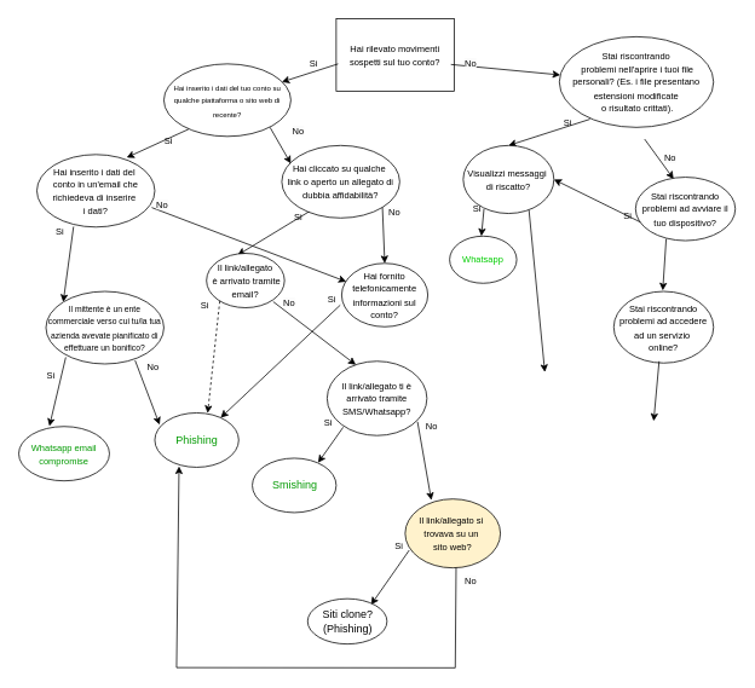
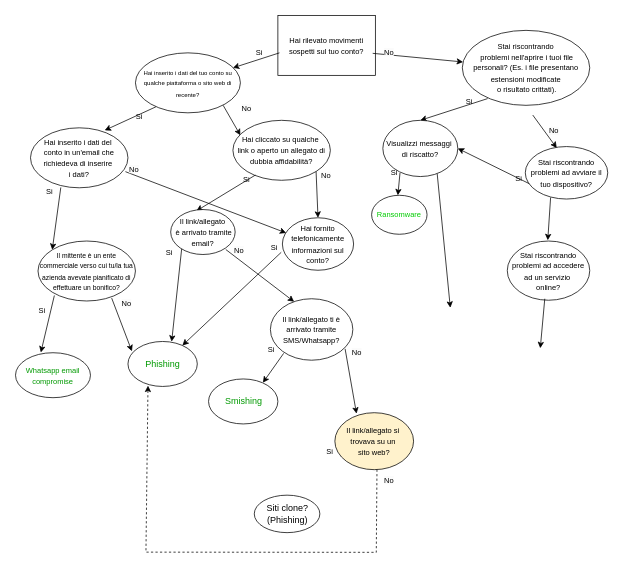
  <mxCell id="0" />
  <mxCell id="1" parent="0" />
  <mxCell id="2" value="&lt;font style=&quot;font-size: 10px;&quot;&gt;Hai rilevato movimenti sospetti sul tuo conto?&lt;/font&gt;" style="whiteSpace=wrap;html=1;rounded=0;" parent="1" vertex="1"><mxGeometry x="370" y="20" width="130" height="80" as="geometry" /></mxCell>
  <mxCell id="3" value="&lt;font style=&quot;font-size: 10px;&quot;&gt;Stai riscontrando&lt;/font&gt;&lt;div&gt;&lt;font style=&quot;font-size: 10px;&quot;&gt;&amp;nbsp;problemi nell'aprire i tuoi file personali? (Es. i file presentano estensioni modificate&lt;/font&gt;&lt;/div&gt;&lt;div&gt;&lt;font style=&quot;font-size: 10px;&quot;&gt;&amp;nbsp;o risultato crittati).&lt;/font&gt;&lt;/div&gt;" style="ellipse;whiteSpace=wrap;html=1;" parent="1" vertex="1"><mxGeometry x="616" y="40" width="170" height="100" as="geometry" /></mxCell>
  <mxCell id="4" value="&lt;font style=&quot;font-size: 8px;&quot;&gt;Hai inserito i dati del tuo conto su qualche piattaforma o sito web di recente?&lt;/font&gt;" style="ellipse;whiteSpace=wrap;html=1;" parent="1" vertex="1"><mxGeometry x="180" y="70" width="140" height="80" as="geometry" /></mxCell>
  <mxCell id="5" value="" style="endArrow=classic;html=1;rounded=0;exitX=0.016;exitY=0.625;exitDx=0;exitDy=0;exitPerimeter=0;entryX=0.929;entryY=0.25;entryDx=0;entryDy=0;entryPerimeter=0;" parent="1" source="2" target="4" edge="1"><mxGeometry width="50" height="50" relative="1" as="geometry"><mxPoint x="340" y="180" as="sourcePoint" /><mxPoint x="310" y="110" as="targetPoint" /></mxGeometry></mxCell>
  <mxCell id="6" value="" style="endArrow=classic;html=1;rounded=0;exitX=0.973;exitY=0.633;exitDx=0;exitDy=0;exitPerimeter=0;" parent="1" source="2" target="3" edge="1"><mxGeometry width="50" height="50" relative="1" as="geometry"><mxPoint x="493" y="110" as="sourcePoint" /><mxPoint x="430" y="132" as="targetPoint" /></mxGeometry></mxCell>
  <mxCell id="7" value="&lt;font style=&quot;font-size: 10px;&quot;&gt;Si&lt;/font&gt;" style="text;html=1;align=center;verticalAlign=middle;resizable=0;points=[];autosize=1;strokeColor=none;fillColor=none;" parent="1" vertex="1"><mxGeometry x="330" y="55" width="30" height="30" as="geometry" /></mxCell>
  <mxCell id="8" value="&lt;span style=&quot;color: rgb(0, 0, 0); font-family: Helvetica; font-size: 10px; font-style: normal; font-variant-ligatures: normal; font-variant-caps: normal; font-weight: 400; letter-spacing: normal; orphans: 2; text-align: center; text-indent: 0px; text-transform: none; widows: 2; word-spacing: 0px; -webkit-text-stroke-width: 0px; white-space: nowrap; background-color: rgb(251, 251, 251); text-decoration-thickness: initial; text-decoration-style: initial; text-decoration-color: initial; display: inline !important; float: none;&quot;&gt;No&lt;/span&gt;" style="text;whiteSpace=wrap;html=1;" parent="1" vertex="1"><mxGeometry x="510" y="55" width="20" height="20" as="geometry" /></mxCell>
  <mxCell id="9" value="&lt;font style=&quot;font-size: 10px;&quot;&gt;Si&lt;/font&gt;" style="text;html=1;align=center;verticalAlign=middle;resizable=0;points=[];autosize=1;strokeColor=none;fillColor=none;" parent="1" vertex="1"><mxGeometry x="170" y="140" width="30" height="30" as="geometry" /></mxCell>
  <mxCell id="10" value="" style="endArrow=classic;html=1;rounded=0;exitX=0.195;exitY=0.9;exitDx=0;exitDy=0;exitPerimeter=0;entryX=0.761;entryY=0.042;entryDx=0;entryDy=0;entryPerimeter=0;" parent="1" source="4" edge="1" target="16"><mxGeometry width="50" height="50" relative="1" as="geometry"><mxPoint x="212" y="140" as="sourcePoint" /><mxPoint x="170" y="180" as="targetPoint" /></mxGeometry></mxCell>
  <mxCell id="11" value="&lt;font style=&quot;font-size: 10px;&quot;&gt;Si&lt;/font&gt;" style="text;html=1;align=center;verticalAlign=middle;resizable=0;points=[];autosize=1;strokeColor=none;fillColor=none;" vertex="1" parent="1"><mxGeometry x="610" y="120" width="30" height="30" as="geometry" /></mxCell>
  <mxCell id="12" value="" style="endArrow=classic;html=1;rounded=0;exitX=0.199;exitY=0.91;exitDx=0;exitDy=0;exitPerimeter=0;entryX=0.5;entryY=0;entryDx=0;entryDy=0;" edge="1" parent="1" source="3" target="53"><mxGeometry width="50" height="50" relative="1" as="geometry"><mxPoint x="585.5" y="146" as="sourcePoint" /><mxPoint x="570" y="191" as="targetPoint" /></mxGeometry></mxCell>
  <mxCell id="13" value="&lt;span style=&quot;color: rgb(0, 0, 0); font-family: Helvetica; font-size: 10px; font-style: normal; font-variant-ligatures: normal; font-variant-caps: normal; font-weight: 400; letter-spacing: normal; orphans: 2; text-align: center; text-indent: 0px; text-transform: none; widows: 2; word-spacing: 0px; -webkit-text-stroke-width: 0px; white-space: nowrap; background-color: rgb(251, 251, 251); text-decoration-thickness: initial; text-decoration-style: initial; text-decoration-color: initial; display: inline !important; float: none;&quot;&gt;No&lt;/span&gt;" style="text;whiteSpace=wrap;html=1;" vertex="1" parent="1"><mxGeometry x="320" y="130" width="20" height="20" as="geometry" /></mxCell>
  <mxCell id="14" value="" style="endArrow=classic;html=1;rounded=0;exitX=0.195;exitY=0.9;exitDx=0;exitDy=0;exitPerimeter=0;" edge="1" parent="1"><mxGeometry width="50" height="50" relative="1" as="geometry"><mxPoint x="297" y="140" as="sourcePoint" /><mxPoint x="320" y="180" as="targetPoint" /></mxGeometry></mxCell>
  <mxCell id="15" value="&lt;span style=&quot;font-size: 10px;&quot;&gt;Hai cliccato su qualche&amp;nbsp;&lt;/span&gt;&lt;div&gt;&lt;span style=&quot;font-size: 10px;&quot;&gt;link o aperto un allegato di dubbia affidabilità?&lt;/span&gt;&lt;/div&gt;" style="ellipse;whiteSpace=wrap;html=1;" vertex="1" parent="1"><mxGeometry x="310" y="160" width="130" height="80" as="geometry" /></mxCell>
  <mxCell id="16" value="&lt;font style=&quot;font-size: 10px;&quot;&gt;Hai inserito i dati del&amp;nbsp;&lt;/font&gt;&lt;div&gt;&lt;font style=&quot;font-size: 10px;&quot;&gt;conto in un'email che richiedeva di inserire&amp;nbsp;&lt;/font&gt;&lt;/div&gt;&lt;div&gt;&lt;font style=&quot;font-size: 10px;&quot;&gt;i dati?&lt;/font&gt;&lt;/div&gt;" style="ellipse;whiteSpace=wrap;html=1;" vertex="1" parent="1"><mxGeometry x="40" y="170" width="130" height="80" as="geometry" /></mxCell>
  <mxCell id="17" value="&lt;span style=&quot;color: rgb(0, 0, 0); font-family: Helvetica; font-size: 10px; font-style: normal; font-variant-ligatures: normal; font-variant-caps: normal; font-weight: 400; letter-spacing: normal; orphans: 2; text-align: center; text-indent: 0px; text-transform: none; widows: 2; word-spacing: 0px; -webkit-text-stroke-width: 0px; white-space: nowrap; background-color: rgb(251, 251, 251); text-decoration-thickness: initial; text-decoration-style: initial; text-decoration-color: initial; display: inline !important; float: none;&quot;&gt;No&lt;/span&gt;" style="text;whiteSpace=wrap;html=1;" vertex="1" parent="1"><mxGeometry x="730" y="160" width="20" height="20" as="geometry" /></mxCell>
  <mxCell id="18" value="" style="endArrow=classic;html=1;rounded=0;exitX=0.973;exitY=0.633;exitDx=0;exitDy=0;exitPerimeter=0;" edge="1" parent="1"><mxGeometry width="50" height="50" relative="1" as="geometry"><mxPoint x="710" y="153" as="sourcePoint" /><mxPoint x="742" y="197" as="targetPoint" /></mxGeometry></mxCell>
  <mxCell id="19" value="" style="endArrow=classic;html=1;rounded=0;exitX=0.195;exitY=0.9;exitDx=0;exitDy=0;exitPerimeter=0;entryX=0.398;entryY=0.032;entryDx=0;entryDy=0;entryPerimeter=0;" edge="1" parent="1" target="34"><mxGeometry width="50" height="50" relative="1" as="geometry"><mxPoint x="340" y="233" as="sourcePoint" /><mxPoint x="330" y="290" as="targetPoint" /></mxGeometry></mxCell>
  <mxCell id="20" value="" style="endArrow=classic;html=1;rounded=0;exitX=1;exitY=1;exitDx=0;exitDy=0;entryX=0.5;entryY=0;entryDx=0;entryDy=0;" edge="1" parent="1" source="15" target="21"><mxGeometry width="50" height="50" relative="1" as="geometry"><mxPoint x="417" y="229" as="sourcePoint" /><mxPoint x="423.03" y="272.36" as="targetPoint" /></mxGeometry></mxCell>
  <mxCell id="21" value="&lt;span style=&quot;font-size: 10px;&quot;&gt;Hai fornito telefonicamente informazioni sul conto?&lt;/span&gt;" style="ellipse;whiteSpace=wrap;html=1;" vertex="1" parent="1"><mxGeometry x="376" y="290" width="95" height="70" as="geometry" /></mxCell>
  <mxCell id="22" value="" style="endArrow=classic;html=1;rounded=0;exitX=0.311;exitY=0.994;exitDx=0;exitDy=0;exitPerimeter=0;entryX=0;entryY=0;entryDx=0;entryDy=0;" edge="1" parent="1" source="16" target="23"><mxGeometry width="50" height="50" relative="1" as="geometry"><mxPoint x="82" y="254" as="sourcePoint" /><mxPoint x="78" y="299" as="targetPoint" /></mxGeometry></mxCell>
  <mxCell id="23" value="&lt;font style=&quot;font-size: 9px;&quot;&gt;Il mittente è un ente commerciale verso cui tu/la tua azienda avevate pianificato di effettuare un bonifico?&lt;/font&gt;" style="ellipse;whiteSpace=wrap;html=1;" vertex="1" parent="1"><mxGeometry x="50" y="321" width="130" height="80" as="geometry" /></mxCell>
  <mxCell id="24" value="&lt;font style=&quot;font-size: 10px;&quot;&gt;Si&lt;/font&gt;" style="text;html=1;align=center;verticalAlign=middle;resizable=0;points=[];autosize=1;strokeColor=none;fillColor=none;" vertex="1" parent="1"><mxGeometry x="50" y="240" width="30" height="30" as="geometry" /></mxCell>
  <mxCell id="25" value="" style="endArrow=classic;html=1;rounded=0;exitX=0.756;exitY=0.952;exitDx=0;exitDy=0;exitPerimeter=0;entryX=0.057;entryY=0.218;entryDx=0;entryDy=0;entryPerimeter=0;" edge="1" parent="1" source="23" target="33"><mxGeometry width="50" height="50" relative="1" as="geometry"><mxPoint x="157" y="370" as="sourcePoint" /><mxPoint x="180" y="410" as="targetPoint" /></mxGeometry></mxCell>
  <mxCell id="26" value="" style="endArrow=classic;html=1;rounded=0;exitX=0.974;exitY=0.731;exitDx=0;exitDy=0;exitPerimeter=0;entryX=0.053;entryY=0.289;entryDx=0;entryDy=0;entryPerimeter=0;" edge="1" parent="1" source="16" target="21"><mxGeometry width="50" height="50" relative="1" as="geometry"><mxPoint x="210" y="240" as="sourcePoint" /><mxPoint x="280" y="280" as="targetPoint" /></mxGeometry></mxCell>
  <mxCell id="27" value="&lt;span style=&quot;color: rgb(0, 0, 0); font-family: Helvetica; font-size: 10px; font-style: normal; font-variant-ligatures: normal; font-variant-caps: normal; font-weight: 400; letter-spacing: normal; orphans: 2; text-align: center; text-indent: 0px; text-transform: none; widows: 2; word-spacing: 0px; -webkit-text-stroke-width: 0px; white-space: nowrap; background-color: rgb(251, 251, 251); text-decoration-thickness: initial; text-decoration-style: initial; text-decoration-color: initial; display: inline !important; float: none;&quot;&gt;No&lt;/span&gt;" style="text;whiteSpace=wrap;html=1;" vertex="1" parent="1"><mxGeometry x="170" y="211" width="20" height="20" as="geometry" /></mxCell>
  <mxCell id="28" value="&lt;span style=&quot;color: rgb(0, 0, 0); font-family: Helvetica; font-size: 10px; font-style: normal; font-variant-ligatures: normal; font-variant-caps: normal; font-weight: 400; letter-spacing: normal; orphans: 2; text-align: center; text-indent: 0px; text-transform: none; widows: 2; word-spacing: 0px; -webkit-text-stroke-width: 0px; white-space: nowrap; background-color: rgb(251, 251, 251); text-decoration-thickness: initial; text-decoration-style: initial; text-decoration-color: initial; display: inline !important; float: none;&quot;&gt;No&lt;/span&gt;" style="text;whiteSpace=wrap;html=1;" vertex="1" parent="1"><mxGeometry x="426" y="220" width="20" height="20" as="geometry" /></mxCell>
  <mxCell id="29" value="&lt;span style=&quot;color: rgb(0, 0, 0); font-family: Helvetica; font-size: 10px; font-style: normal; font-variant-ligatures: normal; font-variant-caps: normal; font-weight: 400; letter-spacing: normal; orphans: 2; text-align: center; text-indent: 0px; text-transform: none; widows: 2; word-spacing: 0px; -webkit-text-stroke-width: 0px; white-space: nowrap; background-color: rgb(251, 251, 251); text-decoration-thickness: initial; text-decoration-style: initial; text-decoration-color: initial; display: inline !important; float: none;&quot;&gt;No&lt;/span&gt;" style="text;whiteSpace=wrap;html=1;" vertex="1" parent="1"><mxGeometry x="160" y="390" width="20" height="20" as="geometry" /></mxCell>
  <mxCell id="30" value="" style="endArrow=classic;html=1;rounded=0;exitX=0.168;exitY=0.908;exitDx=0;exitDy=0;exitPerimeter=0;entryX=0.338;entryY=-0.006;entryDx=0;entryDy=0;entryPerimeter=0;" edge="1" parent="1" source="23" target="32"><mxGeometry width="50" height="50" relative="1" as="geometry"><mxPoint x="78" y="375" as="sourcePoint" /><mxPoint x="74" y="420" as="targetPoint" /></mxGeometry></mxCell>
  <mxCell id="31" value="&lt;font style=&quot;font-size: 10px;&quot;&gt;Si&lt;/font&gt;" style="text;html=1;align=center;verticalAlign=middle;resizable=0;points=[];autosize=1;strokeColor=none;fillColor=none;" vertex="1" parent="1"><mxGeometry x="40" y="398" width="30" height="30" as="geometry" /></mxCell>
  <mxCell id="32" value="&lt;font color=&quot;#009900&quot; size=&quot;1&quot;&gt;Whatsapp email compromise&lt;/font&gt;" style="ellipse;whiteSpace=wrap;html=1;" vertex="1" parent="1"><mxGeometry x="20" y="470" width="100" height="60" as="geometry" /></mxCell>
  <mxCell id="33" value="&lt;font color=&quot;#009900&quot;&gt;Phishing&lt;/font&gt;" style="ellipse;whiteSpace=wrap;html=1;" vertex="1" parent="1"><mxGeometry x="170" y="455" width="92.5" height="60" as="geometry" /></mxCell>
  <mxCell id="34" value="&lt;span style=&quot;font-size: 10px;&quot;&gt;Il link/allegato&lt;/span&gt;&lt;div&gt;&lt;span style=&quot;font-size: 10px;&quot;&gt;&amp;nbsp;è arrivato tramite email?&lt;/span&gt;&lt;/div&gt;" style="ellipse;whiteSpace=wrap;html=1;" vertex="1" parent="1"><mxGeometry x="227" y="279" width="86" height="60" as="geometry" /></mxCell>
  <mxCell id="35" value="&lt;font style=&quot;font-size: 10px;&quot;&gt;Si&lt;/font&gt;" style="text;html=1;align=center;verticalAlign=middle;resizable=0;points=[];autosize=1;strokeColor=none;fillColor=none;" vertex="1" parent="1"><mxGeometry x="313" y="224" width="30" height="30" as="geometry" /></mxCell>
- <mxCell id="36" value="" style="endArrow=classic;html=1;rounded=0;exitX=0.17;exitY=0.878;exitDx=0;exitDy=0;entryX=0.63;entryY=0.005;entryDx=0;entryDy=0;entryPerimeter=0;exitPerimeter=0;dashed=1;" edge="1" parent="1" source="34" target="33"><mxGeometry width="50" height="50" relative="1" as="geometry"><mxPoint x="294" y="349.5" as="sourcePoint" /><mxPoint x="230" y="400" as="targetPoint" /></mxGeometry></mxCell>
+ <mxCell id="36" value="" style="endArrow=classic;html=1;rounded=0;exitX=0.17;exitY=0.878;exitDx=0;exitDy=0;entryX=0.63;entryY=0.005;entryDx=0;entryDy=0;entryPerimeter=0;exitPerimeter=0;" edge="1" parent="1" source="34" target="33"><mxGeometry width="50" height="50" relative="1" as="geometry"><mxPoint x="294" y="349.5" as="sourcePoint" /><mxPoint x="230" y="400" as="targetPoint" /></mxGeometry></mxCell>
  <mxCell id="37" value="" style="endArrow=classic;html=1;rounded=0;exitX=0.855;exitY=0.889;exitDx=0;exitDy=0;entryX=0.288;entryY=0.049;entryDx=0;entryDy=0;entryPerimeter=0;exitPerimeter=0;" edge="1" parent="1" source="34" target="38"><mxGeometry width="50" height="50" relative="1" as="geometry"><mxPoint x="360" y="348.32" as="sourcePoint" /><mxPoint x="390" y="400" as="targetPoint" /></mxGeometry></mxCell>
  <mxCell id="38" value="&lt;span style=&quot;font-size: 10px;&quot;&gt;Il link/allegato ti è arrivato tramite SMS/Whatsapp?&lt;/span&gt;" style="ellipse;whiteSpace=wrap;html=1;" vertex="1" parent="1"><mxGeometry x="360" y="398" width="110" height="82" as="geometry" /></mxCell>
  <mxCell id="39" value="&lt;font style=&quot;font-size: 10px;&quot;&gt;Si&lt;/font&gt;" style="text;html=1;align=center;verticalAlign=middle;resizable=0;points=[];autosize=1;strokeColor=none;fillColor=none;" vertex="1" parent="1"><mxGeometry x="210" y="321" width="30" height="30" as="geometry" /></mxCell>
  <mxCell id="40" value="" style="endArrow=classic;html=1;rounded=0;exitX=0.161;exitY=0.888;exitDx=0;exitDy=0;exitPerimeter=0;" edge="1" parent="1" source="38"><mxGeometry width="50" height="50" relative="1" as="geometry"><mxPoint x="376" y="460" as="sourcePoint" /><mxPoint x="350" y="510" as="targetPoint" /></mxGeometry></mxCell>
  <mxCell id="41" value="&lt;font color=&quot;#009900&quot;&gt;Smishing&lt;/font&gt;" style="ellipse;whiteSpace=wrap;html=1;" vertex="1" parent="1"><mxGeometry x="277.5" y="505" width="92.5" height="60" as="geometry" /></mxCell>
  <mxCell id="42" value="" style="endArrow=classic;html=1;rounded=0;exitX=-0.016;exitY=0.658;exitDx=0;exitDy=0;exitPerimeter=0;" edge="1" parent="1" source="21" target="33"><mxGeometry width="50" height="50" relative="1" as="geometry"><mxPoint x="402" y="330.5" as="sourcePoint" /><mxPoint x="348" y="380" as="targetPoint" /></mxGeometry></mxCell>
  <mxCell id="43" value="&lt;font style=&quot;font-size: 10px;&quot;&gt;Si&lt;/font&gt;" style="text;html=1;align=center;verticalAlign=middle;resizable=0;points=[];autosize=1;strokeColor=none;fillColor=none;" vertex="1" parent="1"><mxGeometry x="350" y="314" width="30" height="30" as="geometry" /></mxCell>
  <mxCell id="44" value="&lt;font style=&quot;font-size: 10px;&quot;&gt;Si&lt;/font&gt;" style="text;html=1;align=center;verticalAlign=middle;resizable=0;points=[];autosize=1;strokeColor=none;fillColor=none;" vertex="1" parent="1"><mxGeometry x="346" y="450" width="30" height="30" as="geometry" /></mxCell>
  <mxCell id="45" value="&lt;span style=&quot;color: rgb(0, 0, 0); font-family: Helvetica; font-size: 10px; font-style: normal; font-variant-ligatures: normal; font-variant-caps: normal; font-weight: 400; letter-spacing: normal; orphans: 2; text-align: center; text-indent: 0px; text-transform: none; widows: 2; word-spacing: 0px; -webkit-text-stroke-width: 0px; white-space: nowrap; background-color: rgb(251, 251, 251); text-decoration-thickness: initial; text-decoration-style: initial; text-decoration-color: initial; display: inline !important; float: none;&quot;&gt;No&lt;/span&gt;" style="text;whiteSpace=wrap;html=1;" vertex="1" parent="1"><mxGeometry x="310" y="319" width="20" height="20" as="geometry" /></mxCell>
  <mxCell id="46" value="" style="endArrow=classic;html=1;rounded=0;exitX=0.906;exitY=0.815;exitDx=0;exitDy=0;exitPerimeter=0;entryX=0.275;entryY=0.017;entryDx=0;entryDy=0;entryPerimeter=0;" edge="1" parent="1" source="38" target="47"><mxGeometry width="50" height="50" relative="1" as="geometry"><mxPoint x="459" y="460" as="sourcePoint" /><mxPoint x="495" y="529" as="targetPoint" /></mxGeometry></mxCell>
  <mxCell id="47" value="&lt;span style=&quot;font-size: 10px;&quot;&gt;Il link/allegato si&amp;nbsp;&lt;/span&gt;&lt;div&gt;&lt;span style=&quot;font-size: 10px;&quot;&gt;trovava su un&amp;nbsp;&lt;/span&gt;&lt;/div&gt;&lt;div&gt;&lt;span style=&quot;font-size: 10px;&quot;&gt;sito web?&lt;/span&gt;&lt;/div&gt;" style="ellipse;whiteSpace=wrap;html=1;fillColor=#fff2cc;" vertex="1" parent="1"><mxGeometry x="446" y="550" width="105" height="76" as="geometry" /></mxCell>
- <mxCell id="48" value="" style="endArrow=classic;html=1;rounded=0;exitX=0.043;exitY=0.743;exitDx=0;exitDy=0;exitPerimeter=0;entryX=0.798;entryY=0.134;entryDx=0;entryDy=0;entryPerimeter=0;" edge="1" parent="1" source="47" target="49"><mxGeometry width="50" height="50" relative="1" as="geometry"><mxPoint x="470" y="580" as="sourcePoint" /><mxPoint x="442" y="619" as="targetPoint" /></mxGeometry></mxCell>
  <mxCell id="49" value="Siti clone? (Phishing)" style="ellipse;whiteSpace=wrap;html=1;" vertex="1" parent="1"><mxGeometry x="338.5" y="660" width="87.5" height="50" as="geometry" /></mxCell>
  <mxCell id="50" value="&lt;font style=&quot;font-size: 10px;&quot;&gt;Si&lt;/font&gt;" style="text;html=1;align=center;verticalAlign=middle;resizable=0;points=[];autosize=1;strokeColor=none;fillColor=none;" vertex="1" parent="1"><mxGeometry x="424" y="587" width="30" height="30" as="geometry" /></mxCell>
  <mxCell id="51" value="&lt;span style=&quot;color: rgb(0, 0, 0); font-family: Helvetica; font-size: 10px; font-style: normal; font-variant-ligatures: normal; font-variant-caps: normal; font-weight: 400; letter-spacing: normal; orphans: 2; text-align: center; text-indent: 0px; text-transform: none; widows: 2; word-spacing: 0px; -webkit-text-stroke-width: 0px; white-space: nowrap; background-color: rgb(251, 251, 251); text-decoration-thickness: initial; text-decoration-style: initial; text-decoration-color: initial; display: inline !important; float: none;&quot;&gt;No&lt;/span&gt;" style="text;whiteSpace=wrap;html=1;" vertex="1" parent="1"><mxGeometry x="467" y="455" width="20" height="20" as="geometry" /></mxCell>
- <mxCell id="52" value="" style="endArrow=classic;html=1;rounded=0;entryX=0.289;entryY=0.981;entryDx=0;entryDy=0;exitX=0.535;exitY=0.998;exitDx=0;exitDy=0;exitPerimeter=0;entryPerimeter=0;" edge="1" parent="1" source="47" target="33"><mxGeometry width="50" height="50" relative="1" as="geometry"><mxPoint x="500" y="640" as="sourcePoint" /><mxPoint x="193.75" y="480" as="targetPoint" /><Array as="points"><mxPoint x="501.25" y="736.26" /><mxPoint x="194" y="736" /></Array></mxGeometry></mxCell>
+ <mxCell id="52" value="" style="endArrow=classic;html=1;rounded=0;entryX=0.289;entryY=0.981;entryDx=0;entryDy=0;exitX=0.535;exitY=0.998;exitDx=0;exitDy=0;exitPerimeter=0;entryPerimeter=0;dashed=1;" edge="1" parent="1" source="47" target="33"><mxGeometry width="50" height="50" relative="1" as="geometry"><mxPoint x="500" y="640" as="sourcePoint" /><mxPoint x="193.75" y="480" as="targetPoint" /><Array as="points"><mxPoint x="501.25" y="736.26" /><mxPoint x="194" y="736" /></Array></mxGeometry></mxCell>
  <mxCell id="53" value="&lt;span style=&quot;font-size: 10px;&quot;&gt;Visualizzi messaggi&amp;nbsp;&lt;/span&gt;&lt;div&gt;&lt;span style=&quot;font-size: 10px;&quot;&gt;di riscatto?&lt;/span&gt;&lt;/div&gt;" style="ellipse;whiteSpace=wrap;html=1;" vertex="1" parent="1"><mxGeometry x="510" y="160" width="100" height="75" as="geometry" /></mxCell>
  <mxCell id="54" value="&lt;span style=&quot;font-size: 10px;&quot;&gt;Stai riscontrando problemi ad avviare il tuo dispositivo?&lt;/span&gt;" style="ellipse;whiteSpace=wrap;html=1;" vertex="1" parent="1"><mxGeometry x="700" y="195" width="110" height="70" as="geometry" /></mxCell>
  <mxCell id="55" value="" style="endArrow=classic;html=1;rounded=0;entryX=1;entryY=0.5;entryDx=0;entryDy=0;exitX=0.049;exitY=0.708;exitDx=0;exitDy=0;exitPerimeter=0;" edge="1" parent="1" source="54" target="53"><mxGeometry width="50" height="50" relative="1" as="geometry"><mxPoint x="723.5" y="259.02" as="sourcePoint" /><mxPoint x="715" y="315" as="targetPoint" /></mxGeometry></mxCell>
  <mxCell id="56" value="" style="endArrow=classic;html=1;rounded=0;exitX=0.229;exitY=0.935;exitDx=0;exitDy=0;exitPerimeter=0;" edge="1" parent="1" source="53"><mxGeometry width="50" height="50" relative="1" as="geometry"><mxPoint x="535" y="234.998" as="sourcePoint" /><mxPoint x="530" y="260" as="targetPoint" /></mxGeometry></mxCell>
- <mxCell id="57" value="&lt;span style=&quot;font-size: 10px;&quot;&gt;&lt;font color=&quot;#00cc00&quot;&gt;Whatsapp&lt;/font&gt;&lt;/span&gt;" style="ellipse;whiteSpace=wrap;html=1;" vertex="1" parent="1"><mxGeometry x="495" y="260" width="74" height="52" as="geometry" /></mxCell>
+ <mxCell id="57" value="&lt;span style=&quot;font-size: 10px;&quot;&gt;&lt;font color=&quot;#00cc00&quot;&gt;Ransomware&lt;/font&gt;&lt;/span&gt;" style="ellipse;whiteSpace=wrap;html=1;" vertex="1" parent="1"><mxGeometry x="495" y="260" width="74" height="52" as="geometry" /></mxCell>
  <mxCell id="58" value="&lt;span style=&quot;color: rgb(0, 0, 0); font-family: Helvetica; font-size: 10px; font-style: normal; font-variant-ligatures: normal; font-variant-caps: normal; font-weight: 400; letter-spacing: normal; orphans: 2; text-align: center; text-indent: 0px; text-transform: none; widows: 2; word-spacing: 0px; -webkit-text-stroke-width: 0px; white-space: nowrap; background-color: rgb(251, 251, 251); text-decoration-thickness: initial; text-decoration-style: initial; text-decoration-color: initial; display: inline !important; float: none;&quot;&gt;No&lt;/span&gt;" style="text;whiteSpace=wrap;html=1;" vertex="1" parent="1"><mxGeometry x="510" y="626" width="2" as="geometry" /></mxCell>
  <mxCell id="59" value="&lt;font style=&quot;font-size: 10px;&quot;&gt;Si&lt;/font&gt;" style="text;html=1;align=center;verticalAlign=middle;resizable=0;points=[];autosize=1;strokeColor=none;fillColor=none;" vertex="1" parent="1"><mxGeometry x="510" y="215" width="30" height="30" as="geometry" /></mxCell>
  <mxCell id="60" value="&lt;font style=&quot;font-size: 10px;&quot;&gt;Si&lt;/font&gt;" style="text;html=1;align=center;verticalAlign=middle;resizable=0;points=[];autosize=1;strokeColor=none;fillColor=none;" vertex="1" parent="1"><mxGeometry x="676" y="223" width="30" height="30" as="geometry" /></mxCell>
  <mxCell id="61" value="" style="endArrow=classic;html=1;rounded=0;exitX=0.973;exitY=0.633;exitDx=0;exitDy=0;exitPerimeter=0;" edge="1" parent="1"><mxGeometry width="50" height="50" relative="1" as="geometry"><mxPoint x="733.78" y="263" as="sourcePoint" /><mxPoint x="730" y="320" as="targetPoint" /></mxGeometry></mxCell>
  <mxCell id="62" value="&lt;span style=&quot;font-size: 10px;&quot;&gt;Stai riscontrando problemi ad accedere ad un servizio&amp;nbsp;&lt;/span&gt;&lt;div&gt;&lt;span style=&quot;font-size: 10px;&quot;&gt;online?&lt;/span&gt;&lt;/div&gt;" style="ellipse;whiteSpace=wrap;html=1;" vertex="1" parent="1"><mxGeometry x="676" y="321" width="110" height="79" as="geometry" /></mxCell>
  <mxCell id="63" value="" style="endArrow=classic;html=1;rounded=0;exitX=0.358;exitY=1.012;exitDx=0;exitDy=0;exitPerimeter=0;" edge="1" parent="1"><mxGeometry width="50" height="50" relative="1" as="geometry"><mxPoint x="726" y="398" as="sourcePoint" /><mxPoint x="720" y="464" as="targetPoint" /></mxGeometry></mxCell>
  <mxCell id="64" value="" style="endArrow=classic;html=1;rounded=0;exitX=0.725;exitY=0.95;exitDx=0;exitDy=0;exitPerimeter=0;" edge="1" parent="1" source="53"><mxGeometry width="50" height="50" relative="1" as="geometry"><mxPoint x="590" y="296" as="sourcePoint" /><mxPoint x="600" y="410" as="targetPoint" /></mxGeometry></mxCell>
